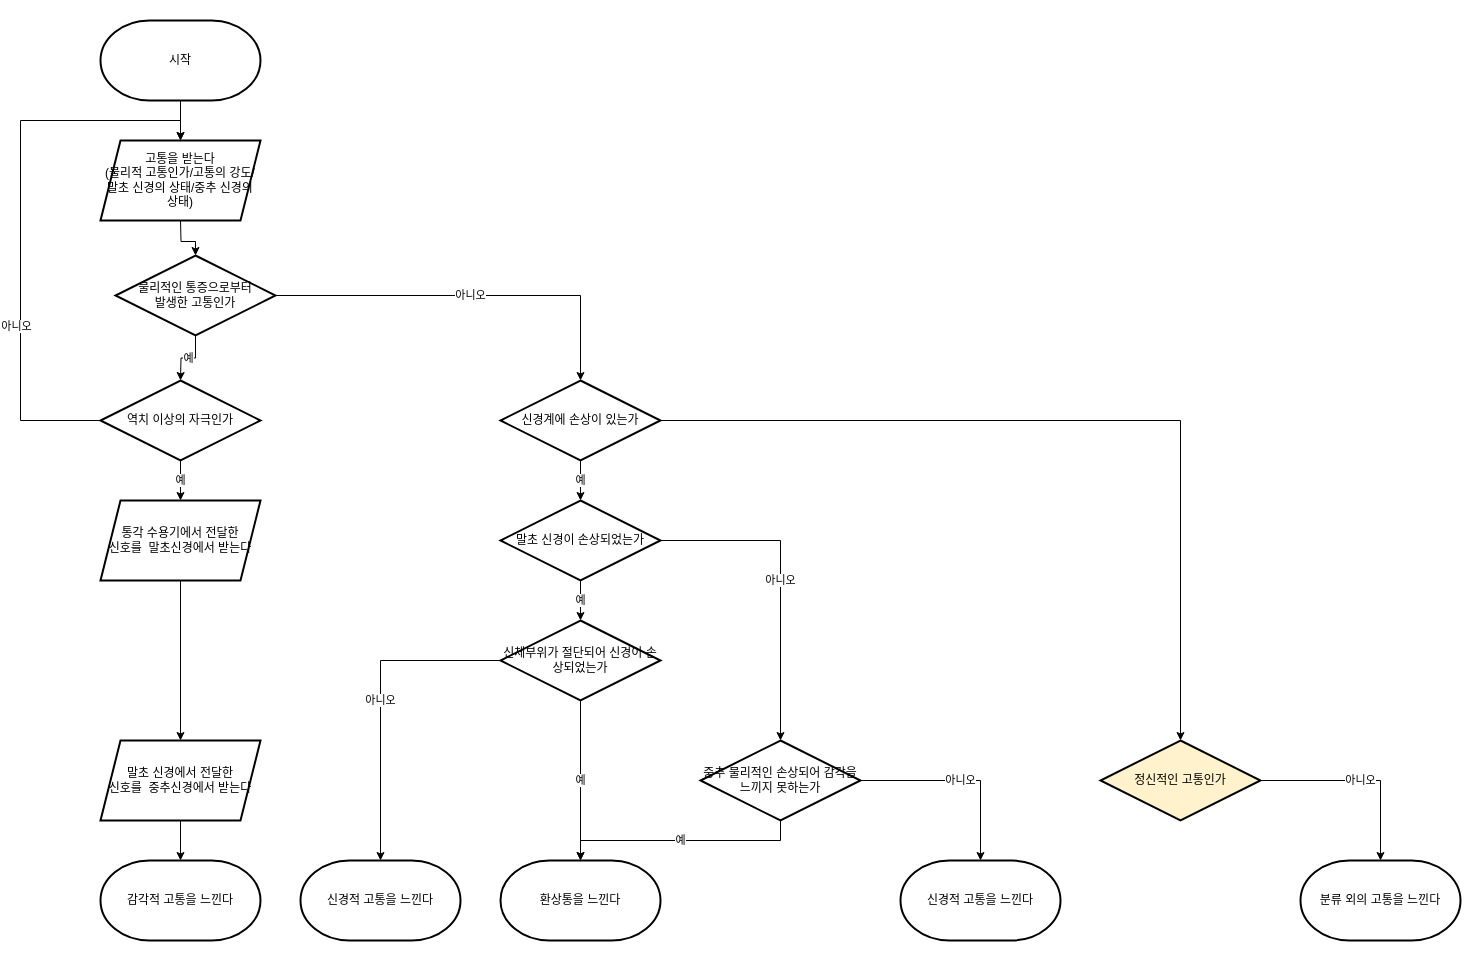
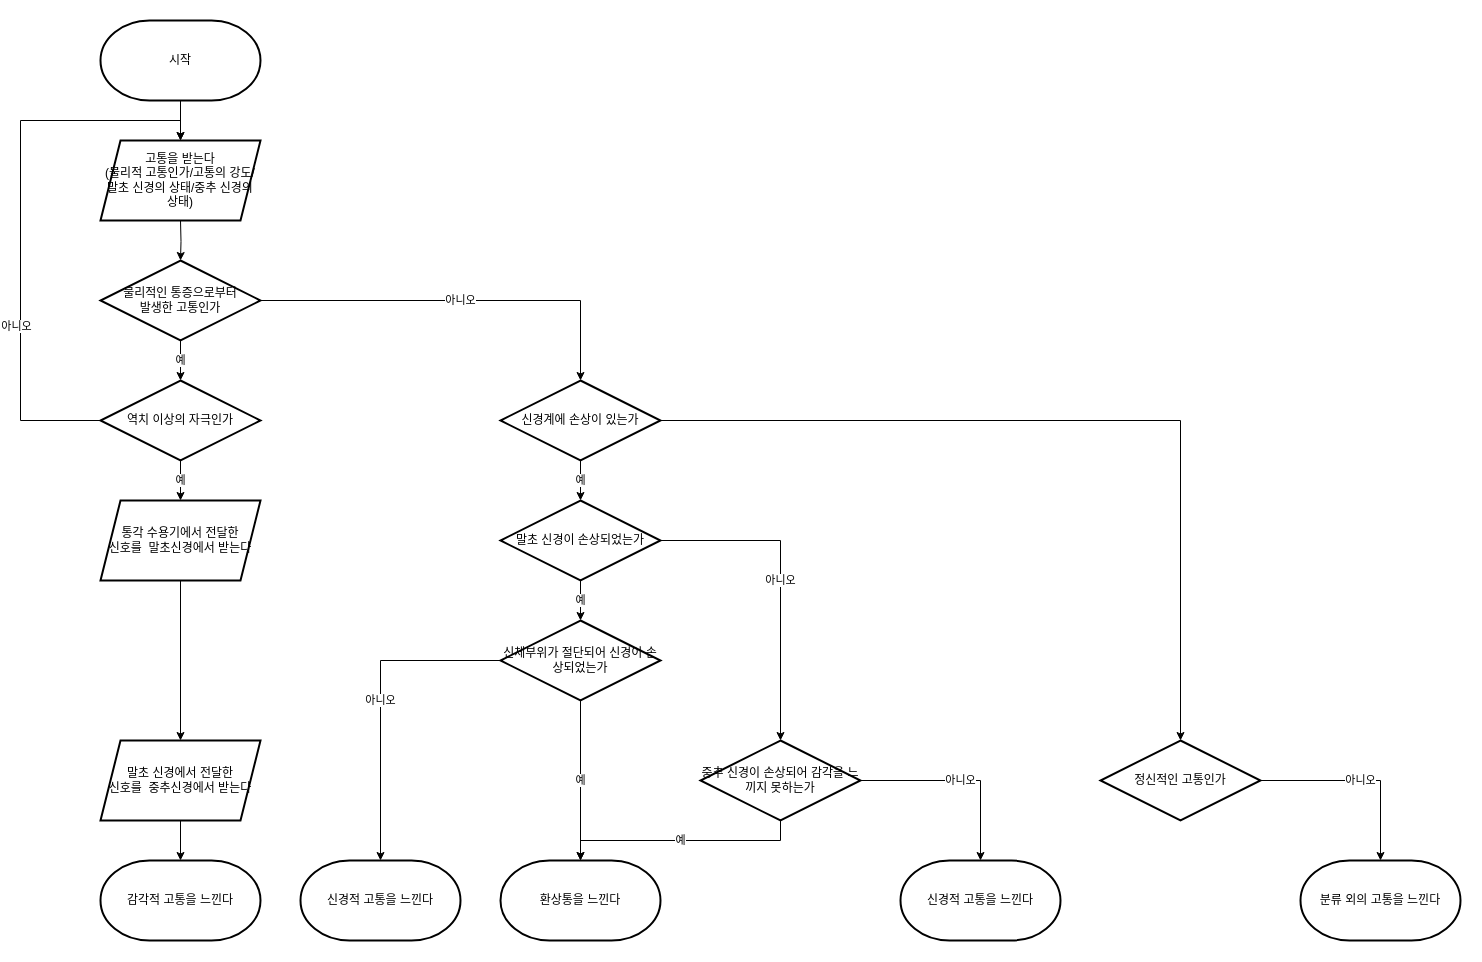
  <mxCell id="0" />
  <mxCell id="1" parent="0" />
  <mxCell id="2" value="" style="edgeStyle=orthogonalEdgeStyle;rounded=0;orthogonalLoop=1;jettySize=auto;html=1;" edge="1" parent="1" target="5"><mxGeometry relative="1" as="geometry"><mxPoint x="180" y="220" as="sourcePoint" /></mxGeometry></mxCell>
  <mxCell id="3" value="예" style="edgeStyle=orthogonalEdgeStyle;rounded=0;orthogonalLoop=1;jettySize=auto;html=1;" edge="1" parent="1" source="5"><mxGeometry relative="1" as="geometry"><mxPoint x="180" y="380" as="targetPoint" /></mxGeometry></mxCell>
  <mxCell id="4" value="아니오" style="edgeStyle=orthogonalEdgeStyle;rounded=0;orthogonalLoop=1;jettySize=auto;html=1;entryX=0.5;entryY=0;entryDx=0;entryDy=0;" edge="1" parent="1" source="5" target="12"><mxGeometry relative="1" as="geometry" /></mxCell>
- <mxCell id="5" value="물리적인 통증으로부터&lt;br&gt;발생한 고통인가" style="rhombus;whiteSpace=wrap;html=1;strokeWidth=2;" vertex="1" parent="1"><mxGeometry x="115" y="255" width="160" height="80" as="geometry" /></mxCell>
+ <mxCell id="5" value="물리적인 통증으로부터&lt;br&gt;발생한 고통인가" style="rhombus;whiteSpace=wrap;html=1;strokeWidth=2;" vertex="1" parent="1"><mxGeometry x="100" y="260" width="160" height="80" as="geometry" /></mxCell>
  <mxCell id="6" style="edgeStyle=orthogonalEdgeStyle;rounded=0;orthogonalLoop=1;jettySize=auto;html=1;entryX=0.5;entryY=0;entryDx=0;entryDy=0;" edge="1" parent="1" source="9" target="15"><mxGeometry relative="1" as="geometry"><Array as="points"><mxPoint x="20" y="420" /><mxPoint x="20" y="120" /><mxPoint x="180" y="120" /></Array></mxGeometry></mxCell>
  <mxCell id="7" value="아니오" style="edgeLabel;html=1;align=center;verticalAlign=middle;resizable=0;points=[];" vertex="1" connectable="0" parent="6"><mxGeometry x="-0.376" y="5" relative="1" as="geometry"><mxPoint as="offset" /></mxGeometry></mxCell>
  <mxCell id="8" value="예" style="edgeStyle=orthogonalEdgeStyle;rounded=0;orthogonalLoop=1;jettySize=auto;html=1;" edge="1" parent="1" source="9" target="28"><mxGeometry relative="1" as="geometry" /></mxCell>
  <mxCell id="9" value="역치 이상의 자극인가" style="rhombus;whiteSpace=wrap;html=1;strokeWidth=2;" vertex="1" parent="1"><mxGeometry x="100" y="380" width="160" height="80" as="geometry" /></mxCell>
  <mxCell id="10" style="edgeStyle=orthogonalEdgeStyle;rounded=0;orthogonalLoop=1;jettySize=auto;html=1;" edge="1" parent="1" source="12" target="20"><mxGeometry relative="1" as="geometry"><mxPoint x="780" y="540" as="targetPoint" /></mxGeometry></mxCell>
  <mxCell id="11" value="예" style="edgeStyle=orthogonalEdgeStyle;rounded=0;orthogonalLoop=1;jettySize=auto;html=1;" edge="1" parent="1" source="12" target="18"><mxGeometry relative="1" as="geometry" /></mxCell>
  <mxCell id="12" value="신경계에 손상이 있는가" style="rhombus;whiteSpace=wrap;html=1;strokeWidth=2;" vertex="1" parent="1"><mxGeometry x="500" y="380" width="160" height="80" as="geometry" /></mxCell>
  <mxCell id="13" value="" style="edgeStyle=orthogonalEdgeStyle;rounded=0;orthogonalLoop=1;jettySize=auto;html=1;" edge="1" parent="1" source="14" target="15"><mxGeometry relative="1" as="geometry" /></mxCell>
  <mxCell id="14" value="시작" style="strokeWidth=2;html=1;shape=mxgraph.flowchart.terminator;whiteSpace=wrap;" vertex="1" parent="1"><mxGeometry x="100" y="20" width="160" height="80" as="geometry" /></mxCell>
  <mxCell id="15" value="고통을 받는다&lt;br&gt;(물리적 고통인가/고통의 강도/말초 신경의 상태/중추 신경의 상태)" style="shape=parallelogram;perimeter=parallelogramPerimeter;whiteSpace=wrap;html=1;fixedSize=1;strokeWidth=2;" vertex="1" parent="1"><mxGeometry x="100" y="140" width="160" height="80" as="geometry" /></mxCell>
  <mxCell id="16" value="예" style="edgeStyle=orthogonalEdgeStyle;rounded=0;orthogonalLoop=1;jettySize=auto;html=1;" edge="1" parent="1" source="18" target="23"><mxGeometry relative="1" as="geometry" /></mxCell>
  <mxCell id="17" value="아니오" style="edgeStyle=orthogonalEdgeStyle;rounded=0;orthogonalLoop=1;jettySize=auto;html=1;" edge="1" parent="1" source="18" target="26"><mxGeometry relative="1" as="geometry" /></mxCell>
  <mxCell id="18" value="말초 신경이 손상되었는가" style="rhombus;whiteSpace=wrap;html=1;strokeWidth=2;" vertex="1" parent="1"><mxGeometry x="500" y="500" width="160" height="80" as="geometry" /></mxCell>
  <mxCell id="19" value="아니오" style="edgeStyle=orthogonalEdgeStyle;rounded=0;orthogonalLoop=1;jettySize=auto;html=1;" edge="1" parent="1" source="20" target="35"><mxGeometry relative="1" as="geometry" /></mxCell>
- <mxCell id="20" value="정신적인 고통인가" style="rhombus;whiteSpace=wrap;html=1;strokeWidth=2;fillColor=#fff2cc;" vertex="1" parent="1"><mxGeometry x="1100" y="740" width="160" height="80" as="geometry" /></mxCell>
+ <mxCell id="20" value="정신적인 고통인가" style="rhombus;whiteSpace=wrap;html=1;strokeWidth=2;" vertex="1" parent="1"><mxGeometry x="1100" y="740" width="160" height="80" as="geometry" /></mxCell>
  <mxCell id="21" value="예" style="edgeStyle=orthogonalEdgeStyle;rounded=0;orthogonalLoop=1;jettySize=auto;html=1;entryX=0.5;entryY=0;entryDx=0;entryDy=0;entryPerimeter=0;" edge="1" parent="1" source="23" target="32"><mxGeometry relative="1" as="geometry" /></mxCell>
  <mxCell id="22" value="아니오" style="edgeStyle=orthogonalEdgeStyle;rounded=0;orthogonalLoop=1;jettySize=auto;html=1;entryX=0.5;entryY=0;entryDx=0;entryDy=0;entryPerimeter=0;" edge="1" parent="1" source="23" target="33"><mxGeometry relative="1" as="geometry" /></mxCell>
  <mxCell id="23" value="신체부위가 절단되어 신경이 손상되었는가" style="rhombus;whiteSpace=wrap;html=1;strokeWidth=2;" vertex="1" parent="1"><mxGeometry x="500" y="620" width="160" height="80" as="geometry" /></mxCell>
  <mxCell id="24" value="예" style="edgeStyle=orthogonalEdgeStyle;rounded=0;orthogonalLoop=1;jettySize=auto;html=1;exitX=0.5;exitY=1;exitDx=0;exitDy=0;" edge="1" parent="1" source="26"><mxGeometry relative="1" as="geometry"><mxPoint x="580" y="860" as="targetPoint" /><Array as="points"><mxPoint x="780" y="840" /><mxPoint x="580" y="840" /></Array></mxGeometry></mxCell>
  <mxCell id="25" value="아니오" style="edgeStyle=orthogonalEdgeStyle;rounded=0;orthogonalLoop=1;jettySize=auto;html=1;entryX=0.5;entryY=0;entryDx=0;entryDy=0;entryPerimeter=0;" edge="1" parent="1" source="26" target="34"><mxGeometry relative="1" as="geometry" /></mxCell>
- <mxCell id="26" value="중추 물리적인 손상되어 감각을 느끼지 못하는가" style="rhombus;whiteSpace=wrap;html=1;strokeWidth=2;" vertex="1" parent="1"><mxGeometry x="700" y="740" width="160" height="80" as="geometry" /></mxCell>
+ <mxCell id="26" value="중추 신경이 손상되어 감각을 느끼지 못하는가" style="rhombus;whiteSpace=wrap;html=1;strokeWidth=2;" vertex="1" parent="1"><mxGeometry x="700" y="740" width="160" height="80" as="geometry" /></mxCell>
  <mxCell id="27" value="" style="edgeStyle=orthogonalEdgeStyle;rounded=0;orthogonalLoop=1;jettySize=auto;html=1;" edge="1" parent="1" source="28" target="30"><mxGeometry relative="1" as="geometry" /></mxCell>
  <mxCell id="28" value="통각 수용기에서 전달한 &lt;br&gt;신호를&amp;nbsp; 말초신경에서 받는다" style="shape=parallelogram;perimeter=parallelogramPerimeter;whiteSpace=wrap;html=1;fixedSize=1;strokeWidth=2;" vertex="1" parent="1"><mxGeometry x="100" y="500" width="160" height="80" as="geometry" /></mxCell>
  <mxCell id="29" value="" style="edgeStyle=orthogonalEdgeStyle;rounded=0;orthogonalLoop=1;jettySize=auto;html=1;" edge="1" parent="1" source="30" target="31"><mxGeometry relative="1" as="geometry" /></mxCell>
  <mxCell id="30" value="말초 신경에서 전달한&lt;br&gt;신호를&amp;nbsp; 중추신경에서 받는다" style="shape=parallelogram;perimeter=parallelogramPerimeter;whiteSpace=wrap;html=1;fixedSize=1;strokeWidth=2;" vertex="1" parent="1"><mxGeometry x="100" y="740" width="160" height="80" as="geometry" /></mxCell>
  <mxCell id="31" value="감각적 고통을 느낀다" style="strokeWidth=2;html=1;shape=mxgraph.flowchart.terminator;whiteSpace=wrap;" vertex="1" parent="1"><mxGeometry x="100" y="860" width="160" height="80" as="geometry" /></mxCell>
  <mxCell id="32" value="환상통을 느낀다" style="strokeWidth=2;html=1;shape=mxgraph.flowchart.terminator;whiteSpace=wrap;" vertex="1" parent="1"><mxGeometry x="500" y="860" width="160" height="80" as="geometry" /></mxCell>
  <mxCell id="33" value="신경적 고통을 느낀다" style="strokeWidth=2;html=1;shape=mxgraph.flowchart.terminator;whiteSpace=wrap;" vertex="1" parent="1"><mxGeometry x="300" y="860" width="160" height="80" as="geometry" /></mxCell>
  <mxCell id="34" value="신경적 고통을 느낀다" style="strokeWidth=2;html=1;shape=mxgraph.flowchart.terminator;whiteSpace=wrap;" vertex="1" parent="1"><mxGeometry x="900" y="860" width="160" height="80" as="geometry" /></mxCell>
  <mxCell id="35" value="분류 외의 고통을 느낀다" style="strokeWidth=2;html=1;shape=mxgraph.flowchart.terminator;whiteSpace=wrap;" vertex="1" parent="1"><mxGeometry x="1300" y="860" width="160" height="80" as="geometry" /></mxCell>
